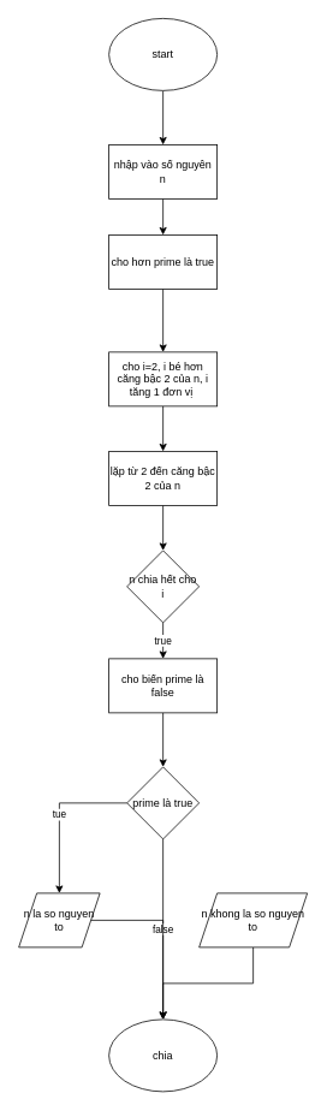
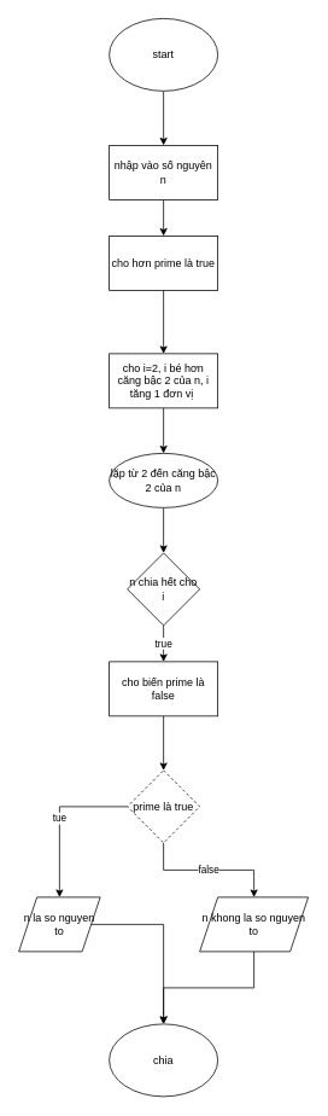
  <mxCell id="0" />
  <mxCell id="1" parent="0" />
  <mxCell id="2" value="" style="edgeStyle=orthogonalEdgeStyle;rounded=0;orthogonalLoop=1;jettySize=auto;html=1;" edge="1" parent="1" source="3" target="5"><mxGeometry relative="1" as="geometry" /></mxCell>
  <mxCell id="3" value="start" style="ellipse;whiteSpace=wrap;html=1;" vertex="1" parent="1"><mxGeometry x="120" y="20" width="120" height="80" as="geometry" /></mxCell>
  <mxCell id="4" value="" style="edgeStyle=orthogonalEdgeStyle;rounded=0;orthogonalLoop=1;jettySize=auto;html=1;" edge="1" parent="1" source="5" target="7"><mxGeometry relative="1" as="geometry" /></mxCell>
  <mxCell id="5" value="nhập vào số nguyên n" style="rounded=0;whiteSpace=wrap;html=1;" vertex="1" parent="1"><mxGeometry x="120" y="160" width="120" height="60" as="geometry" /></mxCell>
  <mxCell id="6" style="edgeStyle=orthogonalEdgeStyle;rounded=0;orthogonalLoop=1;jettySize=auto;html=1;entryX=0.5;entryY=0;entryDx=0;entryDy=0;" edge="1" parent="1" source="7" target="24"><mxGeometry relative="1" as="geometry" /></mxCell>
  <mxCell id="7" value="cho hơn prime là true" style="rounded=0;whiteSpace=wrap;html=1;" vertex="1" parent="1"><mxGeometry x="120" y="260" width="120" height="60" as="geometry" /></mxCell>
  <mxCell id="8" value="true" style="edgeStyle=orthogonalEdgeStyle;rounded=0;orthogonalLoop=1;jettySize=auto;html=1;" edge="1" parent="1" source="9" target="14"><mxGeometry relative="1" as="geometry" /></mxCell>
  <mxCell id="9" value="n chia hết cho i" style="rhombus;whiteSpace=wrap;html=1;" vertex="1" parent="1"><mxGeometry x="140" y="610" width="80" height="80" as="geometry" /></mxCell>
  <mxCell id="10" style="edgeStyle=orthogonalEdgeStyle;rounded=0;orthogonalLoop=1;jettySize=auto;html=1;exitX=0.5;exitY=1;exitDx=0;exitDy=0;" edge="1" parent="1" source="3" target="3"><mxGeometry relative="1" as="geometry" /></mxCell>
  <mxCell id="11" style="edgeStyle=orthogonalEdgeStyle;rounded=0;orthogonalLoop=1;jettySize=auto;html=1;entryX=0.5;entryY=0;entryDx=0;entryDy=0;" edge="1" parent="1" source="12" target="9"><mxGeometry relative="1" as="geometry" /></mxCell>
- <mxCell id="12" value="lặp từ 2 đến căng bậc 2 của n" style="rounded=0;whiteSpace=wrap;html=1;" vertex="1" parent="1"><mxGeometry x="120" y="500" width="120" height="60" as="geometry" /></mxCell>
+ <mxCell id="12" value="lặp từ 2 đến căng bậc 2 của n" style="ellipse;whiteSpace=wrap;html=1;" vertex="1" parent="1"><mxGeometry x="120" y="500" width="120" height="60" as="geometry" /></mxCell>
  <mxCell id="13" value="" style="edgeStyle=orthogonalEdgeStyle;rounded=0;orthogonalLoop=1;jettySize=auto;html=1;" edge="1" parent="1" source="14" target="17"><mxGeometry relative="1" as="geometry" /></mxCell>
  <mxCell id="14" value="cho biến prime là false" style="rounded=0;whiteSpace=wrap;html=1;" vertex="1" parent="1"><mxGeometry x="120" y="730" width="120" height="60" as="geometry" /></mxCell>
  <mxCell id="15" value="tue" style="edgeStyle=orthogonalEdgeStyle;rounded=0;orthogonalLoop=1;jettySize=auto;html=1;entryX=0.5;entryY=0;entryDx=0;entryDy=0;" edge="1" parent="1" source="17" target="21"><mxGeometry relative="1" as="geometry" /></mxCell>
- <mxCell id="16" value="false" style="edgeStyle=orthogonalEdgeStyle;rounded=0;orthogonalLoop=1;jettySize=auto;html=1;" edge="1" parent="1" source="17" target="22"><mxGeometry relative="1" as="geometry" /></mxCell>
- <mxCell id="17" value="prime là true" style="rhombus;whiteSpace=wrap;html=1;" vertex="1" parent="1"><mxGeometry x="140" y="850" width="80" height="80" as="geometry" /></mxCell>
+ <mxCell id="16" value="false" style="edgeStyle=orthogonalEdgeStyle;rounded=0;orthogonalLoop=1;jettySize=auto;html=1;entryX=0.5;entryY=0;entryDx=0;entryDy=0;" edge="1" parent="1" source="17" target="19"><mxGeometry relative="1" as="geometry" /></mxCell>
+ <mxCell id="17" value="prime là true" style="rhombus;whiteSpace=wrap;html=1;dashed=1;" vertex="1" parent="1"><mxGeometry x="140" y="850" width="80" height="80" as="geometry" /></mxCell>
  <mxCell id="18" style="edgeStyle=orthogonalEdgeStyle;rounded=0;orthogonalLoop=1;jettySize=auto;html=1;" edge="1" parent="1" source="19" target="22"><mxGeometry relative="1" as="geometry" /></mxCell>
  <mxCell id="19" value="n khong la so nguyen to" style="shape=parallelogram;perimeter=parallelogramPerimeter;whiteSpace=wrap;html=1;fixedSize=1;" vertex="1" parent="1"><mxGeometry x="220" y="990" width="120" height="60" as="geometry" /></mxCell>
  <mxCell id="20" style="edgeStyle=orthogonalEdgeStyle;rounded=0;orthogonalLoop=1;jettySize=auto;html=1;" edge="1" parent="1" source="21" target="22"><mxGeometry relative="1" as="geometry" /></mxCell>
  <mxCell id="21" value="n la so nguyen to" style="shape=parallelogram;perimeter=parallelogramPerimeter;whiteSpace=wrap;html=1;fixedSize=1;" vertex="1" parent="1"><mxGeometry x="20" y="990" width="90" height="60" as="geometry" /></mxCell>
  <mxCell id="22" value="chia" style="ellipse;whiteSpace=wrap;html=1;" vertex="1" parent="1"><mxGeometry x="120" y="1130" width="120" height="80" as="geometry" /></mxCell>
  <mxCell id="23" style="edgeStyle=orthogonalEdgeStyle;rounded=0;orthogonalLoop=1;jettySize=auto;html=1;" edge="1" parent="1" source="24" target="12"><mxGeometry relative="1" as="geometry" /></mxCell>
  <mxCell id="24" value="cho i=2, i bé hơn căng bậc 2 của n, i tăng 1 đơn vị&amp;nbsp;" style="rounded=0;whiteSpace=wrap;html=1;" vertex="1" parent="1"><mxGeometry x="120" y="390" width="120" height="60" as="geometry" /></mxCell>
